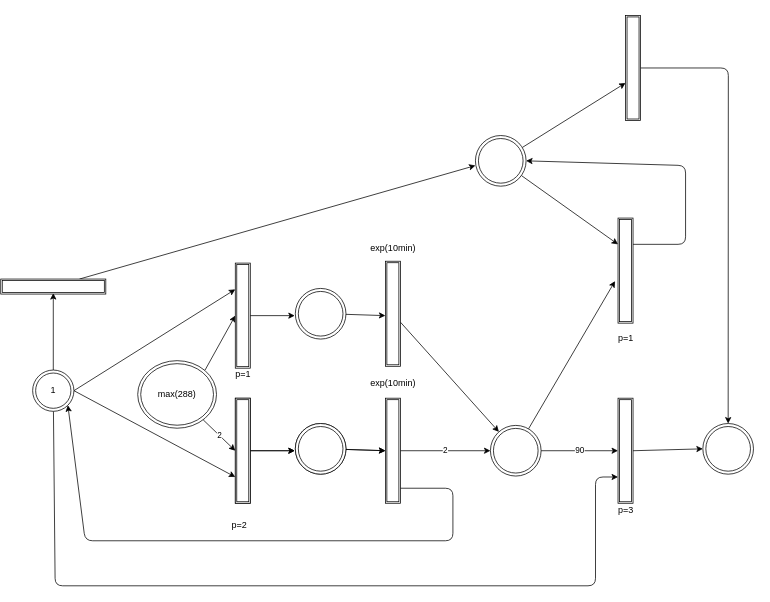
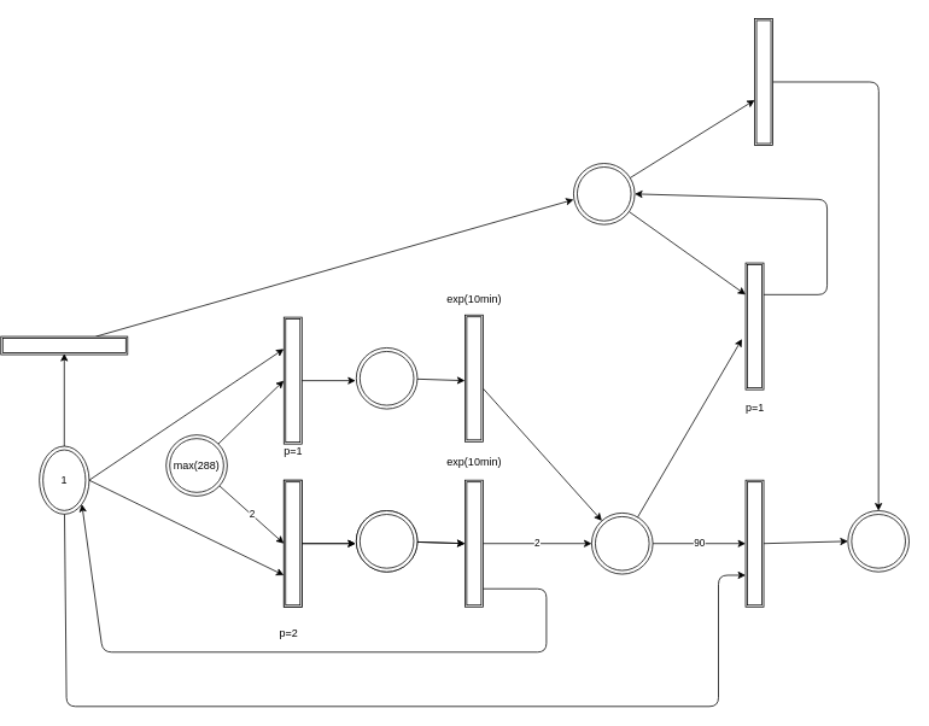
  <mxCell id="0" />
  <mxCell id="1" parent="0" />
  <mxCell id="2" style="edgeStyle=none;html=1;entryX=-0.011;entryY=0.537;entryDx=0;entryDy=0;entryPerimeter=0;" edge="1" parent="1" source="3" target="13"><mxGeometry relative="1" as="geometry"><mxPoint x="370" y="598" as="targetPoint" /></mxGeometry></mxCell>
  <mxCell id="3" value="" style="shape=ext;double=1;rounded=0;whiteSpace=wrap;html=1;" vertex="1" parent="1"><mxGeometry x="290" y="530" width="20" height="140" as="geometry" /></mxCell>
  <mxCell id="4" style="edgeStyle=none;html=1;entryX=0;entryY=0.75;entryDx=0;entryDy=0;" edge="1" parent="1" source="8" target="22"><mxGeometry relative="1" as="geometry"><Array as="points"><mxPoint x="50" y="780" /><mxPoint x="770" y="780" /><mxPoint x="770" y="635" /></Array></mxGeometry></mxCell>
  <mxCell id="5" style="edgeStyle=none;html=1;exitX=1;exitY=0.5;exitDx=0;exitDy=0;entryX=0;entryY=0.25;entryDx=0;entryDy=0;" edge="1" parent="1" source="8" target="30"><mxGeometry relative="1" as="geometry" /></mxCell>
  <mxCell id="6" style="edgeStyle=none;html=1;exitX=1;exitY=0.5;exitDx=0;exitDy=0;entryX=0;entryY=0.75;entryDx=0;entryDy=0;" edge="1" parent="1" source="8" target="25"><mxGeometry relative="1" as="geometry" /></mxCell>
  <mxCell id="7" style="edgeStyle=none;html=1;" edge="1" parent="1" source="8"><mxGeometry relative="1" as="geometry"><mxPoint x="47.5" y="390" as="targetPoint" /></mxGeometry></mxCell>
- <mxCell id="8" value="1" style="ellipse;shape=doubleEllipse;whiteSpace=wrap;html=1;aspect=fixed;" vertex="1" parent="1"><mxGeometry x="20" y="492.5" width="55" height="55" as="geometry" /></mxCell>
+ <mxCell id="8" value="1" style="ellipse;shape=doubleEllipse;whiteSpace=wrap;html=1;aspect=fixed;" vertex="1" parent="1"><mxGeometry x="20" y="492.5" width="55" height="75" as="geometry" /></mxCell>
  <mxCell id="9" value="2" style="edgeStyle=none;html=1;entryX=0;entryY=0.5;entryDx=0;entryDy=0;" edge="1" parent="1" source="11" target="3"><mxGeometry relative="1" as="geometry" /></mxCell>
  <mxCell id="10" style="edgeStyle=none;html=1;exitX=1;exitY=0;exitDx=0;exitDy=0;entryX=0;entryY=0.5;entryDx=0;entryDy=0;" edge="1" parent="1" source="11" target="30"><mxGeometry relative="1" as="geometry" /></mxCell>
- <mxCell id="11" value="max(288)" style="ellipse;shape=doubleEllipse;whiteSpace=wrap;html=1;aspect=fixed;" vertex="1" parent="1"><mxGeometry x="160" y="480" width="105" height="90" as="geometry" /></mxCell>
+ <mxCell id="11" value="max(288)" style="ellipse;shape=doubleEllipse;whiteSpace=wrap;html=1;aspect=fixed;" vertex="1" parent="1"><mxGeometry x="160" y="480" width="67.5" height="67.5" as="geometry" /></mxCell>
  <mxCell id="12" style="edgeStyle=none;html=1;entryX=0;entryY=0.5;entryDx=0;entryDy=0;" edge="1" parent="1" source="13" target="16"><mxGeometry relative="1" as="geometry"><mxPoint x="490" y="597.5" as="targetPoint" /></mxGeometry></mxCell>
  <mxCell id="13" value="" style="ellipse;shape=doubleEllipse;whiteSpace=wrap;html=1;aspect=fixed;" vertex="1" parent="1"><mxGeometry x="370" y="563.75" width="67.5" height="67.5" as="geometry" /></mxCell>
  <mxCell id="14" style="edgeStyle=none;html=1;entryX=1;entryY=1;entryDx=0;entryDy=0;exitX=1;exitY=0.857;exitDx=0;exitDy=0;exitPerimeter=0;" edge="1" parent="1" source="16" target="8"><mxGeometry relative="1" as="geometry"><Array as="points"><mxPoint x="580" y="650" /><mxPoint x="580" y="720" /><mxPoint x="90" y="720" /></Array></mxGeometry></mxCell>
  <mxCell id="15" value="2" style="edgeStyle=none;html=1;" edge="1" parent="1" source="16"><mxGeometry relative="1" as="geometry"><mxPoint x="630" y="600" as="targetPoint" /></mxGeometry></mxCell>
  <mxCell id="16" value="" style="shape=ext;double=1;rounded=0;whiteSpace=wrap;html=1;" vertex="1" parent="1"><mxGeometry x="490" y="530" width="20" height="140" as="geometry" /></mxCell>
  <mxCell id="17" value="90" style="edgeStyle=none;html=1;" edge="1" parent="1" source="19" target="22"><mxGeometry relative="1" as="geometry" /></mxCell>
  <mxCell id="18" style="edgeStyle=none;html=1;entryX=-0.2;entryY=0.6;entryDx=0;entryDy=0;entryPerimeter=0;" edge="1" parent="1" source="19" target="38"><mxGeometry relative="1" as="geometry" /></mxCell>
  <mxCell id="19" value="" style="ellipse;shape=doubleEllipse;whiteSpace=wrap;html=1;aspect=fixed;" vertex="1" parent="1"><mxGeometry x="630" y="566.25" width="67.5" height="67.5" as="geometry" /></mxCell>
  <mxCell id="20" value="exp(10min)" style="text;html=1;align=center;verticalAlign=middle;resizable=0;points=[];autosize=1;strokeColor=none;fillColor=none;" vertex="1" parent="1"><mxGeometry x="460" y="500" width="80" height="20" as="geometry" /></mxCell>
  <mxCell id="21" style="edgeStyle=none;html=1;exitX=1;exitY=0.5;exitDx=0;exitDy=0;entryX=0;entryY=0.5;entryDx=0;entryDy=0;" edge="1" parent="1" source="22" target="24"><mxGeometry relative="1" as="geometry"><mxPoint x="663.5" y="780" as="targetPoint" /></mxGeometry></mxCell>
  <mxCell id="22" value="" style="shape=ext;double=1;rounded=0;whiteSpace=wrap;html=1;rotation=0;" vertex="1" parent="1"><mxGeometry x="800" y="530" width="20" height="140" as="geometry" /></mxCell>
- <mxCell id="23" value="p=3" style="text;html=1;align=center;verticalAlign=middle;resizable=0;points=[];autosize=1;strokeColor=none;fillColor=none;" vertex="1" parent="1"><mxGeometry x="790" y="670" width="40" height="20" as="geometry" /></mxCell>
  <mxCell id="24" value="" style="ellipse;shape=doubleEllipse;whiteSpace=wrap;html=1;aspect=fixed;" vertex="1" parent="1"><mxGeometry x="913" y="563.75" width="67.5" height="67.5" as="geometry" /></mxCell>
  <mxCell id="25" value="" style="shape=ext;double=1;rounded=0;whiteSpace=wrap;html=1;" vertex="1" parent="1"><mxGeometry x="290" y="530" width="20" height="140" as="geometry" /></mxCell>
  <mxCell id="26" value="" style="ellipse;shape=doubleEllipse;whiteSpace=wrap;html=1;aspect=fixed;" vertex="1" parent="1"><mxGeometry x="370" y="563.75" width="67.5" height="67.5" as="geometry" /></mxCell>
  <mxCell id="27" style="edgeStyle=none;html=1;entryX=-0.011;entryY=0.537;entryDx=0;entryDy=0;entryPerimeter=0;" edge="1" source="25" target="26" parent="1"><mxGeometry relative="1" as="geometry"><mxPoint x="370" y="598" as="targetPoint" /></mxGeometry></mxCell>
  <mxCell id="28" style="edgeStyle=none;html=1;entryX=0;entryY=0.5;entryDx=0;entryDy=0;" edge="1" source="26" parent="1"><mxGeometry relative="1" as="geometry"><mxPoint x="490" y="600" as="targetPoint" /></mxGeometry></mxCell>
  <mxCell id="29" value="exp(10min)" style="text;html=1;align=center;verticalAlign=middle;resizable=0;points=[];autosize=1;strokeColor=none;fillColor=none;" vertex="1" parent="1"><mxGeometry x="460" y="320" width="80" height="20" as="geometry" /></mxCell>
  <mxCell id="30" value="" style="shape=ext;double=1;rounded=0;whiteSpace=wrap;html=1;" vertex="1" parent="1"><mxGeometry x="290" y="350" width="20" height="140" as="geometry" /></mxCell>
  <mxCell id="31" value="" style="ellipse;shape=doubleEllipse;whiteSpace=wrap;html=1;aspect=fixed;" vertex="1" parent="1"><mxGeometry x="370" y="383.75" width="67.5" height="67.5" as="geometry" /></mxCell>
  <mxCell id="32" style="edgeStyle=none;html=1;entryX=-0.011;entryY=0.537;entryDx=0;entryDy=0;entryPerimeter=0;" edge="1" parent="1" source="30" target="31"><mxGeometry relative="1" as="geometry"><mxPoint x="370" y="418" as="targetPoint" /></mxGeometry></mxCell>
  <mxCell id="33" style="edgeStyle=none;html=1;entryX=0;entryY=0.5;entryDx=0;entryDy=0;" edge="1" parent="1" source="31"><mxGeometry relative="1" as="geometry"><mxPoint x="490" y="420" as="targetPoint" /></mxGeometry></mxCell>
  <mxCell id="34" style="edgeStyle=none;html=1;" edge="1" parent="1" source="35" target="19"><mxGeometry relative="1" as="geometry" /></mxCell>
  <mxCell id="35" value="" style="shape=ext;double=1;rounded=0;whiteSpace=wrap;html=1;" vertex="1" parent="1"><mxGeometry x="490" y="347.5" width="20" height="140" as="geometry" /></mxCell>
  <mxCell id="36" value="p=2" style="text;html=1;align=center;verticalAlign=middle;resizable=0;points=[];autosize=1;strokeColor=none;fillColor=none;" vertex="1" parent="1"><mxGeometry x="275" y="690" width="40" height="20" as="geometry" /></mxCell>
  <mxCell id="37" style="edgeStyle=none;html=1;exitX=1;exitY=0.25;exitDx=0;exitDy=0;entryX=1;entryY=0.5;entryDx=0;entryDy=0;" edge="1" parent="1" source="38" target="44"><mxGeometry relative="1" as="geometry"><mxPoint x="880" y="220" as="targetPoint" /><Array as="points"><mxPoint x="890" y="325" /><mxPoint x="890" y="220" /></Array></mxGeometry></mxCell>
  <mxCell id="38" value="" style="shape=ext;double=1;rounded=0;whiteSpace=wrap;html=1;rotation=0;" vertex="1" parent="1"><mxGeometry x="800" y="290" width="20" height="140" as="geometry" /></mxCell>
  <mxCell id="39" style="edgeStyle=none;html=1;" edge="1" parent="1" source="40"><mxGeometry relative="1" as="geometry"><mxPoint x="610" y="220" as="targetPoint" /></mxGeometry></mxCell>
  <mxCell id="40" value="" style="shape=ext;double=1;rounded=0;whiteSpace=wrap;html=1;rotation=90;" vertex="1" parent="1"><mxGeometry x="37.5" y="311.25" width="20" height="140" as="geometry" /></mxCell>
  <mxCell id="41" value="p=1" style="text;html=1;align=center;verticalAlign=middle;resizable=0;points=[];autosize=1;strokeColor=none;fillColor=none;" vertex="1" parent="1"><mxGeometry x="280" y="487.5" width="40" height="20" as="geometry" /></mxCell>
  <mxCell id="42" style="edgeStyle=none;html=1;entryX=0;entryY=0.25;entryDx=0;entryDy=0;" edge="1" parent="1" source="44" target="38"><mxGeometry relative="1" as="geometry" /></mxCell>
  <mxCell id="43" style="edgeStyle=none;html=1;" edge="1" parent="1" source="44"><mxGeometry relative="1" as="geometry"><mxPoint x="810" y="110" as="targetPoint" /></mxGeometry></mxCell>
  <mxCell id="44" value="" style="ellipse;shape=doubleEllipse;whiteSpace=wrap;html=1;aspect=fixed;" vertex="1" parent="1"><mxGeometry x="610" y="180" width="67.5" height="67.5" as="geometry" /></mxCell>
  <mxCell id="45" value="p=1" style="text;html=1;align=center;verticalAlign=middle;resizable=0;points=[];autosize=1;strokeColor=none;fillColor=none;" vertex="1" parent="1"><mxGeometry x="790" y="440" width="40" height="20" as="geometry" /></mxCell>
  <mxCell id="46" style="edgeStyle=none;html=1;entryX=0.5;entryY=0;entryDx=0;entryDy=0;" edge="1" parent="1" source="47" target="24"><mxGeometry relative="1" as="geometry"><Array as="points"><mxPoint x="947" y="90" /></Array></mxGeometry></mxCell>
  <mxCell id="47" value="" style="shape=ext;double=1;rounded=0;whiteSpace=wrap;html=1;rotation=0;" vertex="1" parent="1"><mxGeometry x="810" y="20" width="20" height="140" as="geometry" /></mxCell>
